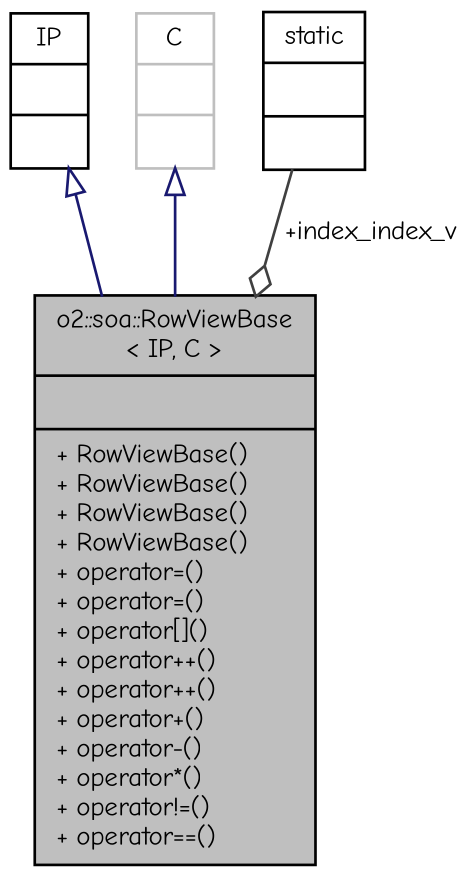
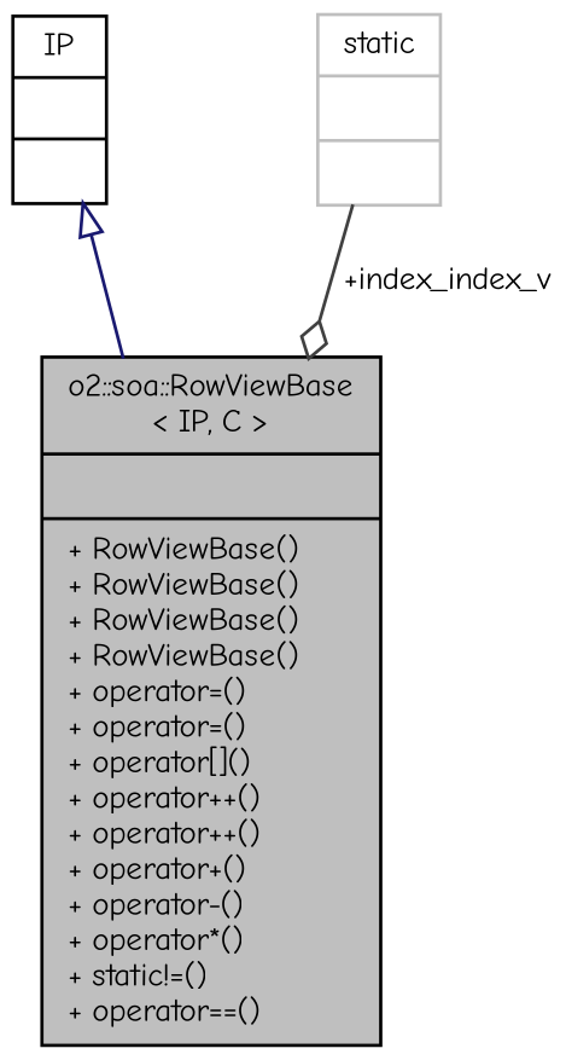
  digraph {
    fontname="Comic Neue"
    node [color=black fontname="Comic Neue" fontsize=10 shape=record]
    edge [arrowtail=onormal color=midnightblue dir=back fontname="Comic Neue" fontsize=10 labelfontname=Helvetica labelfontsize=10 style=solid]
-   n1 [fillcolor=grey75 fontcolor=black height=0.2 label="{o2::soa::RowViewBase\l\< IP, C \>\n||+ RowViewBase()\l+ RowViewBase()\l+ RowViewBase()\l+ RowViewBase()\l+ operator=()\l+ operator=()\l+ operator[]()\l+ operator++()\l+ operator++()\l+ operator+()\l+ operator-()\l+ operator*()\l+ operator!=()\l+ operator==()\l}" style=filled width=0.4]
+   n1 [fillcolor=grey75 fontcolor=black height=0.2 label="{o2::soa::RowViewBase\l\< IP, C \>\n||+ RowViewBase()\l+ RowViewBase()\l+ RowViewBase()\l+ RowViewBase()\l+ operator=()\l+ operator=()\l+ operator[]()\l+ operator++()\l+ operator++()\l+ operator+()\l+ operator-()\l+ operator*()\l+ static!=()\l+ operator==()\l}" style=filled width=0.4]
    n2 [height=0.2 label="{IP\n||}" width=0.4]
-   n3 [color=grey75 height=0.2 label="{C\n||}" width=0.4]
-   n4 [height=0.2 label="{static\n||}" width=0.4]
+   n4 [color=grey75 height=0.2 label="{static\n||}" width=0.4]
    n2 -> n1
-   n3 -> n1
    n4 -> n1 [arrowhead=odiamond color=grey25 label=" +index_index_v" arrowtail="" dir=""]
  }
